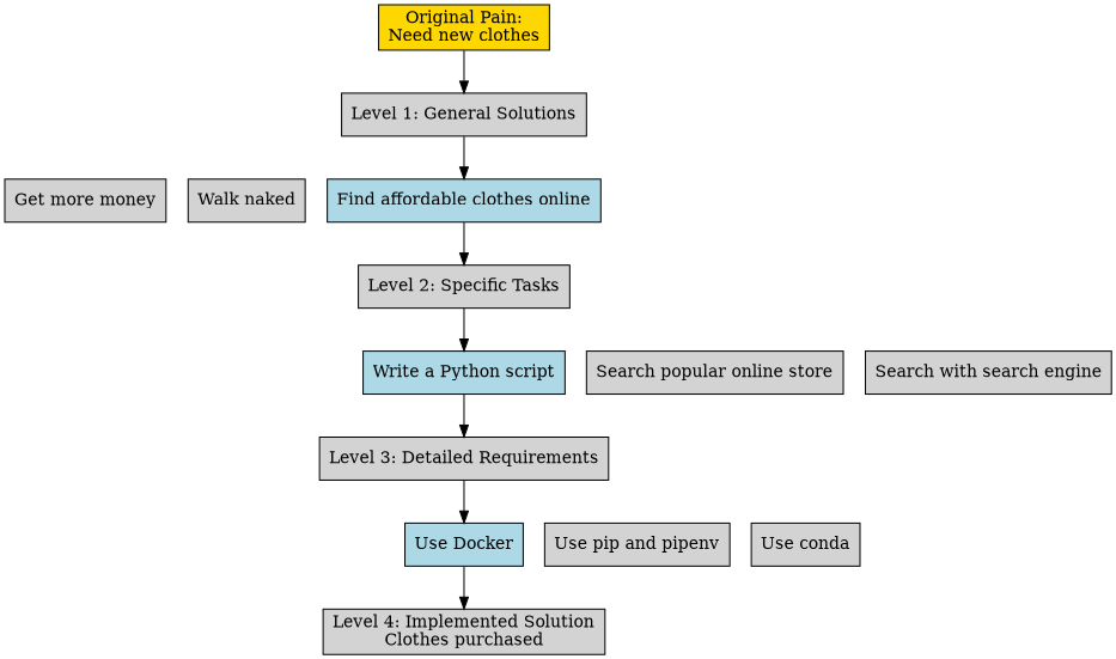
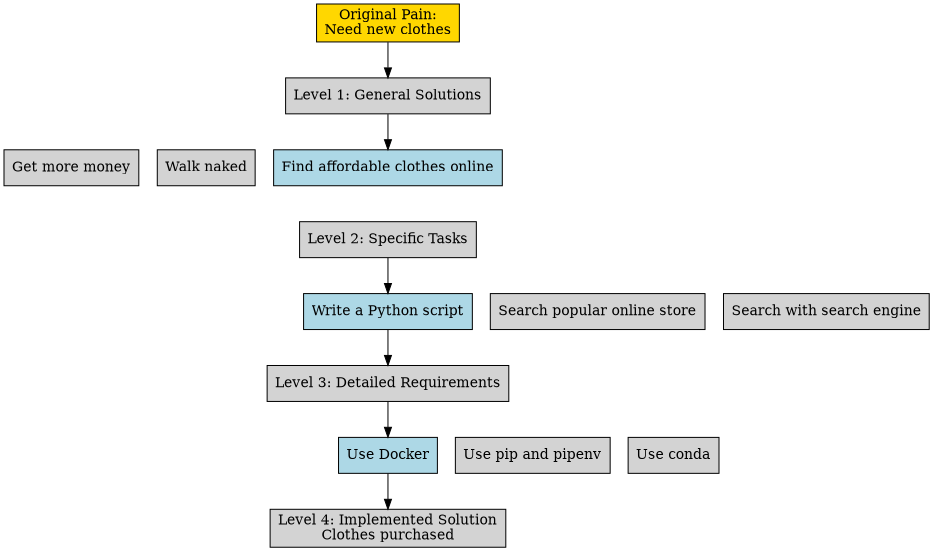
  digraph {
    rankdir=TB
    node [fillcolor=lightgrey shape=box style=filled]
    n1 [label="Get more money"]
    n2 [label="Walk naked"]
    n3 [fillcolor=lightblue label="Find affordable clothes online"]
    n4 [label="Search popular online store"]
    n5 [label="Search with search engine"]
    n6 [fillcolor=lightblue label="Write a Python script"]
    n7 [label="Use pip and pipenv"]
    n8 [label="Use conda"]
    n9 [fillcolor=lightblue label="Use Docker"]
    n10 [label="Level 2: Specific Tasks"]
    n11 [label="Level 3: Detailed Requirements"]
    n12 [label="Level 4: Implemented Solution\nClothes purchased"]
    n13 [fillcolor=gold label="Original Pain:\nNeed new clothes"]
    n14 [label="Level 1: General Solutions"]
    subgraph sub_1 {
      rank=same
      n1
      n2
      n3
    }
    subgraph sub_2 {
      rank=same
      n4
      n5
      n6
    }
    subgraph sub_3 {
      rank=same
      n7
      n8
      n9
    }
-   n3 -> n10
    n6 -> n11
    n9 -> n12
    n10 -> n6
    n11 -> n9
    n13 -> n14
    n14 -> n3
  }
